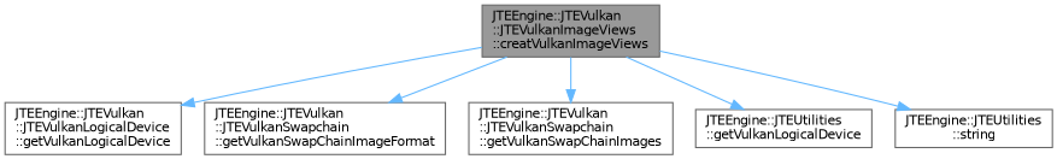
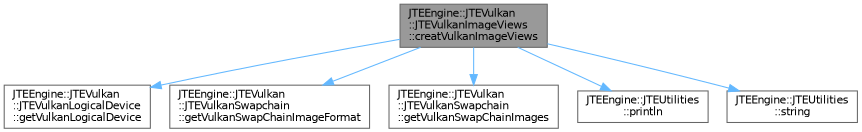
  digraph {
    rankdir=TB
    node [color=grey40 fillcolor=white fontname=Helvetica fontsize=10 shape=box style=filled]
    edge [color=steelblue1 fontname=Helvetica fontsize=10 labelfontname=Helvetica labelfontsize=10 style=solid]
    n1 [color=gray40 fillcolor=grey60 fontcolor=black height=0.2 label="JTEEngine::JTEVulkan\l::JTEVulkanImageViews\l::creatVulkanImageViews" width=0.4]
    n2 [height=0.2 label="JTEEngine::JTEVulkan\l::JTEVulkanLogicalDevice\l::getVulkanLogicalDevice" width=0.4]
    n3 [height=0.2 label="JTEEngine::JTEVulkan\l::JTEVulkanSwapchain\l::getVulkanSwapChainImageFormat" width=0.4]
    n4 [height=0.2 label="JTEEngine::JTEVulkan\l::JTEVulkanSwapchain\l::getVulkanSwapChainImages" width=0.4]
-   n5 [height=0.2 label="JTEEngine::JTEUtilities\l::getVulkanLogicalDevice" width=0.4]
+   n5 [height=0.2 label="JTEEngine::JTEUtilities\l::println" width=0.4]
    n6 [height=0.2 label="JTEEngine::JTEUtilities\l::string" width=0.4]
    n1 -> n2
    n1 -> n3
    n1 -> n4
    n1 -> n5
    n1 -> n6
  }
